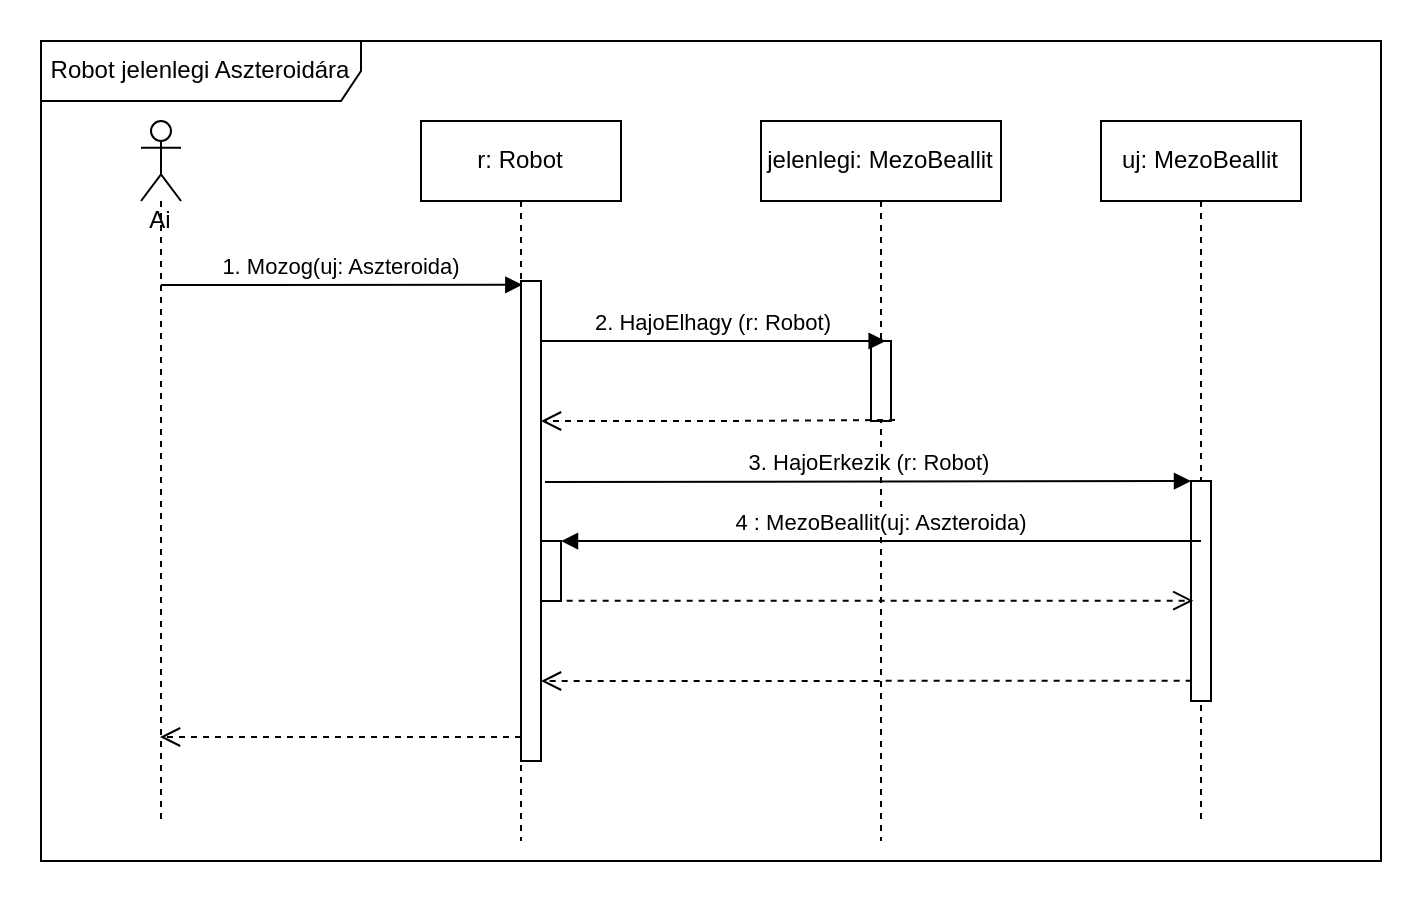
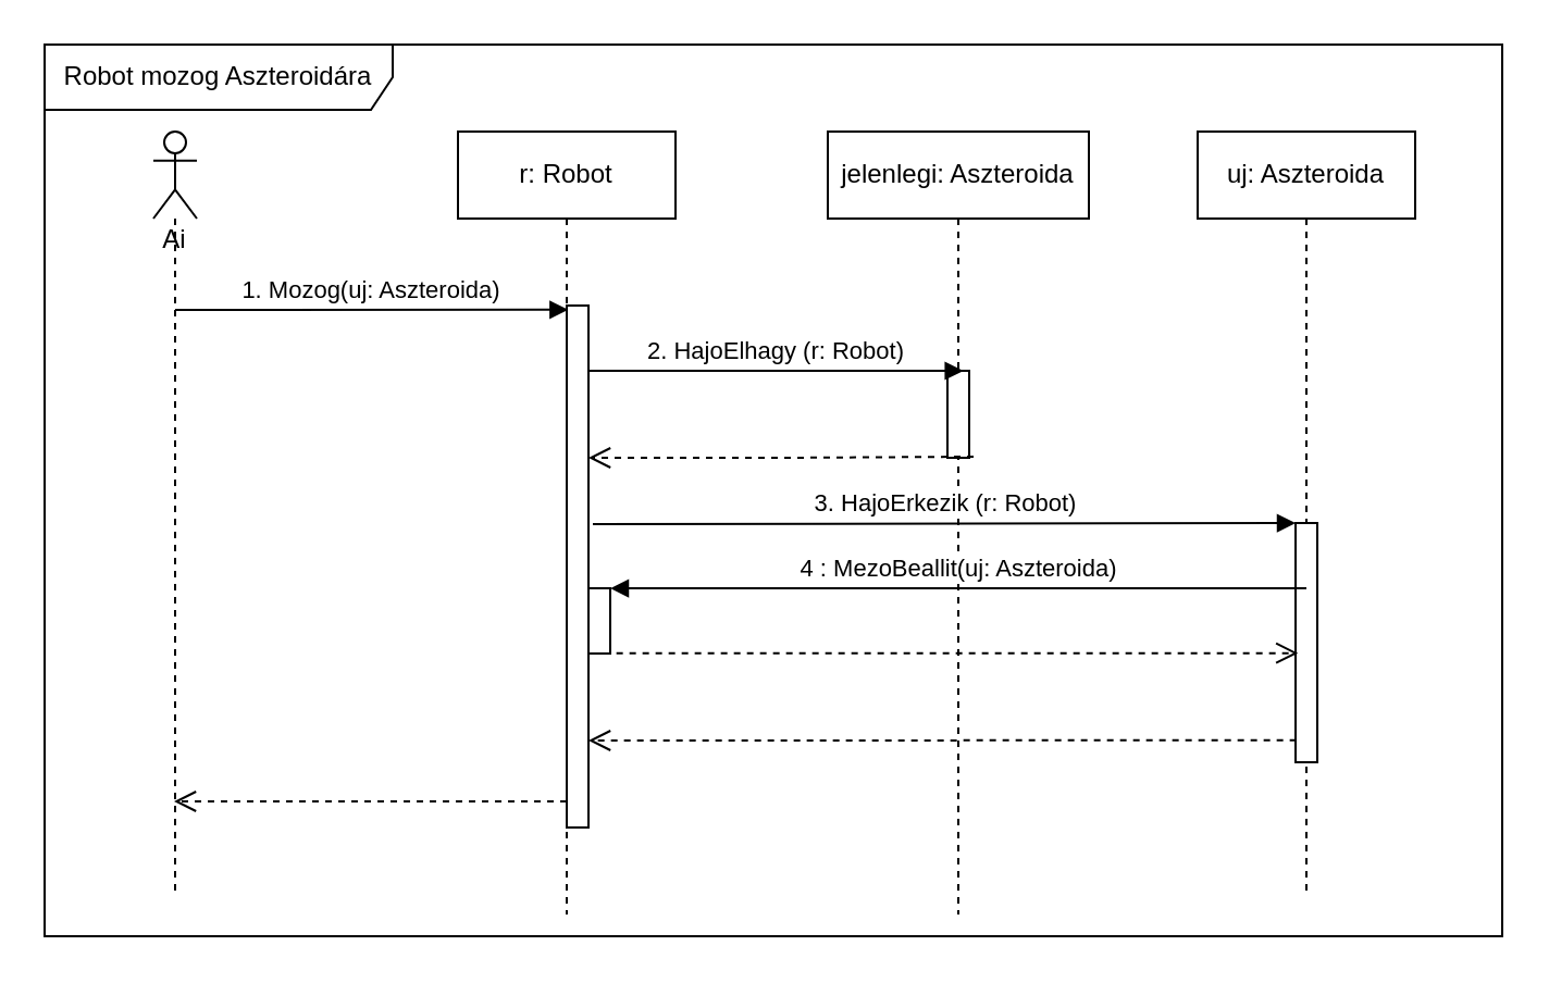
  <mxCell id="0" />
  <mxCell id="1" parent="0" />
- <mxCell id="2" value="Robot jelenlegi Aszteroidára" style="shape=umlFrame;whiteSpace=wrap;html=1;width=160;height=30;" vertex="1" parent="1"><mxGeometry x="20" y="20" width="670" height="410" as="geometry" /></mxCell>
+ <mxCell id="2" value="Robot mozog Aszteroidára" style="shape=umlFrame;whiteSpace=wrap;html=1;width=160;height=30;" vertex="1" parent="1"><mxGeometry x="20" y="20" width="670" height="410" as="geometry" /></mxCell>
  <mxCell id="3" value="r: Robot" style="shape=umlLifeline;perimeter=lifelinePerimeter;whiteSpace=wrap;html=1;container=1;collapsible=0;recursiveResize=0;outlineConnect=0;" vertex="1" parent="1"><mxGeometry x="210" y="60" width="100" height="360" as="geometry" /></mxCell>
- <mxCell id="4" value="jelenlegi: MezoBeallit" style="shape=umlLifeline;perimeter=lifelinePerimeter;whiteSpace=wrap;html=1;container=1;collapsible=0;recursiveResize=0;outlineConnect=0;" vertex="1" parent="1"><mxGeometry x="380" y="60" width="120" height="360" as="geometry" /></mxCell>
+ <mxCell id="4" value="jelenlegi: Aszteroida" style="shape=umlLifeline;perimeter=lifelinePerimeter;whiteSpace=wrap;html=1;container=1;collapsible=0;recursiveResize=0;outlineConnect=0;" vertex="1" parent="1"><mxGeometry x="380" y="60" width="120" height="360" as="geometry" /></mxCell>
  <mxCell id="5" value="" style="html=1;points=[];perimeter=orthogonalPerimeter;" vertex="1" parent="4"><mxGeometry x="55" y="110" width="10" height="40" as="geometry" /></mxCell>
- <mxCell id="6" value="uj: MezoBeallit" style="shape=umlLifeline;perimeter=lifelinePerimeter;whiteSpace=wrap;html=1;container=1;collapsible=0;recursiveResize=0;outlineConnect=0;" vertex="1" parent="1"><mxGeometry x="550" y="60" width="100" height="350" as="geometry" /></mxCell>
+ <mxCell id="6" value="uj: Aszteroida" style="shape=umlLifeline;perimeter=lifelinePerimeter;whiteSpace=wrap;html=1;container=1;collapsible=0;recursiveResize=0;outlineConnect=0;" vertex="1" parent="1"><mxGeometry x="550" y="60" width="100" height="350" as="geometry" /></mxCell>
  <mxCell id="7" value="" style="html=1;points=[];perimeter=orthogonalPerimeter;" vertex="1" parent="6"><mxGeometry x="45" y="180" width="10" height="110" as="geometry" /></mxCell>
  <mxCell id="8" value="2. HajoElhagy (r: Robot)" style="html=1;verticalAlign=bottom;endArrow=block;entryX=0.733;entryY=0;entryDx=0;entryDy=0;entryPerimeter=0;" edge="1" parent="1" source="3" target="5"><mxGeometry x="0.047" relative="1" as="geometry"><mxPoint x="260" y="160" as="sourcePoint" /><mxPoint as="offset" /></mxGeometry></mxCell>
  <mxCell id="9" value="" style="html=1;verticalAlign=bottom;endArrow=open;dashed=1;endSize=8;exitX=1.2;exitY=0.987;exitDx=0;exitDy=0;exitPerimeter=0;" edge="1" parent="1" source="5" target="12"><mxGeometry relative="1" as="geometry"><mxPoint x="280" y="210" as="targetPoint" /><mxPoint x="437" y="202" as="sourcePoint" /><Array as="points"><mxPoint x="360" y="210" /></Array></mxGeometry></mxCell>
  <mxCell id="10" value="3. HajoErkezik (r: Robot)" style="html=1;verticalAlign=bottom;endArrow=block;entryX=0;entryY=0;exitX=1.2;exitY=0.419;exitDx=0;exitDy=0;exitPerimeter=0;" edge="1" parent="1" source="12" target="7"><mxGeometry relative="1" as="geometry"><mxPoint x="800" y="343.846" as="sourcePoint" /></mxGeometry></mxCell>
  <mxCell id="11" value="" style="html=1;points=[];perimeter=orthogonalPerimeter;" vertex="1" parent="1"><mxGeometry x="260" y="280" width="10" height="30" as="geometry" /></mxCell>
  <mxCell id="12" value="" style="html=1;points=[];perimeter=orthogonalPerimeter;" vertex="1" parent="1"><mxGeometry x="260" y="140" width="10" height="240" as="geometry" /></mxCell>
  <mxCell id="13" value="1. Mozog(uj: Aszteroida)" style="html=1;verticalAlign=bottom;endArrow=block;entryX=0.067;entryY=0.008;entryDx=0;entryDy=0;entryPerimeter=0;" edge="1" parent="1" target="12"><mxGeometry x="-0.005" relative="1" as="geometry"><mxPoint x="80" y="142" as="sourcePoint" /><mxPoint as="offset" /></mxGeometry></mxCell>
  <mxCell id="14" value="" style="html=1;verticalAlign=bottom;endArrow=open;dashed=1;endSize=8;exitX=0;exitY=0.95;" edge="1" parent="1" source="12" target="19"><mxGeometry x="-0.11" y="-55" relative="1" as="geometry"><mxPoint x="90" y="368" as="targetPoint" /><Array as="points" /><mxPoint as="offset" /></mxGeometry></mxCell>
  <mxCell id="15" value="" style="html=1;verticalAlign=bottom;endArrow=open;dashed=1;endSize=8;exitX=0.033;exitY=0.908;exitDx=0;exitDy=0;exitPerimeter=0;" edge="1" parent="1" source="7"><mxGeometry x="-0.095" relative="1" as="geometry"><mxPoint x="270" y="340" as="targetPoint" /><mxPoint x="590" y="340" as="sourcePoint" /><mxPoint as="offset" /></mxGeometry></mxCell>
  <mxCell id="16" value="" style="html=1;points=[];perimeter=orthogonalPerimeter;" vertex="1" parent="1"><mxGeometry x="270" y="270" width="10" height="30" as="geometry" /></mxCell>
  <mxCell id="17" value="4 : MezoBeallit(uj: Aszteroida)" style="html=1;verticalAlign=bottom;endArrow=block;exitX=0.5;exitY=0.273;exitDx=0;exitDy=0;exitPerimeter=0;" edge="1" parent="1" source="7" target="16"><mxGeometry relative="1" as="geometry"><mxPoint x="590" y="270" as="sourcePoint" /></mxGeometry></mxCell>
  <mxCell id="18" value="" style="html=1;verticalAlign=bottom;endArrow=open;dashed=1;endSize=8;exitX=1.283;exitY=0.994;exitDx=0;exitDy=0;exitPerimeter=0;entryX=0.117;entryY=0.544;entryDx=0;entryDy=0;entryPerimeter=0;" edge="1" parent="1" source="16" target="7"><mxGeometry relative="1" as="geometry"><mxPoint x="580" y="300" as="targetPoint" /><mxPoint x="290" y="299" as="sourcePoint" /></mxGeometry></mxCell>
  <mxCell id="19" value="Ai" style="shape=umlLifeline;participant=umlActor;perimeter=lifelinePerimeter;whiteSpace=wrap;html=1;container=1;collapsible=0;recursiveResize=0;verticalAlign=top;spacingTop=36;outlineConnect=0;" vertex="1" parent="1"><mxGeometry x="70" y="60" width="20" height="350" as="geometry" /></mxCell>
